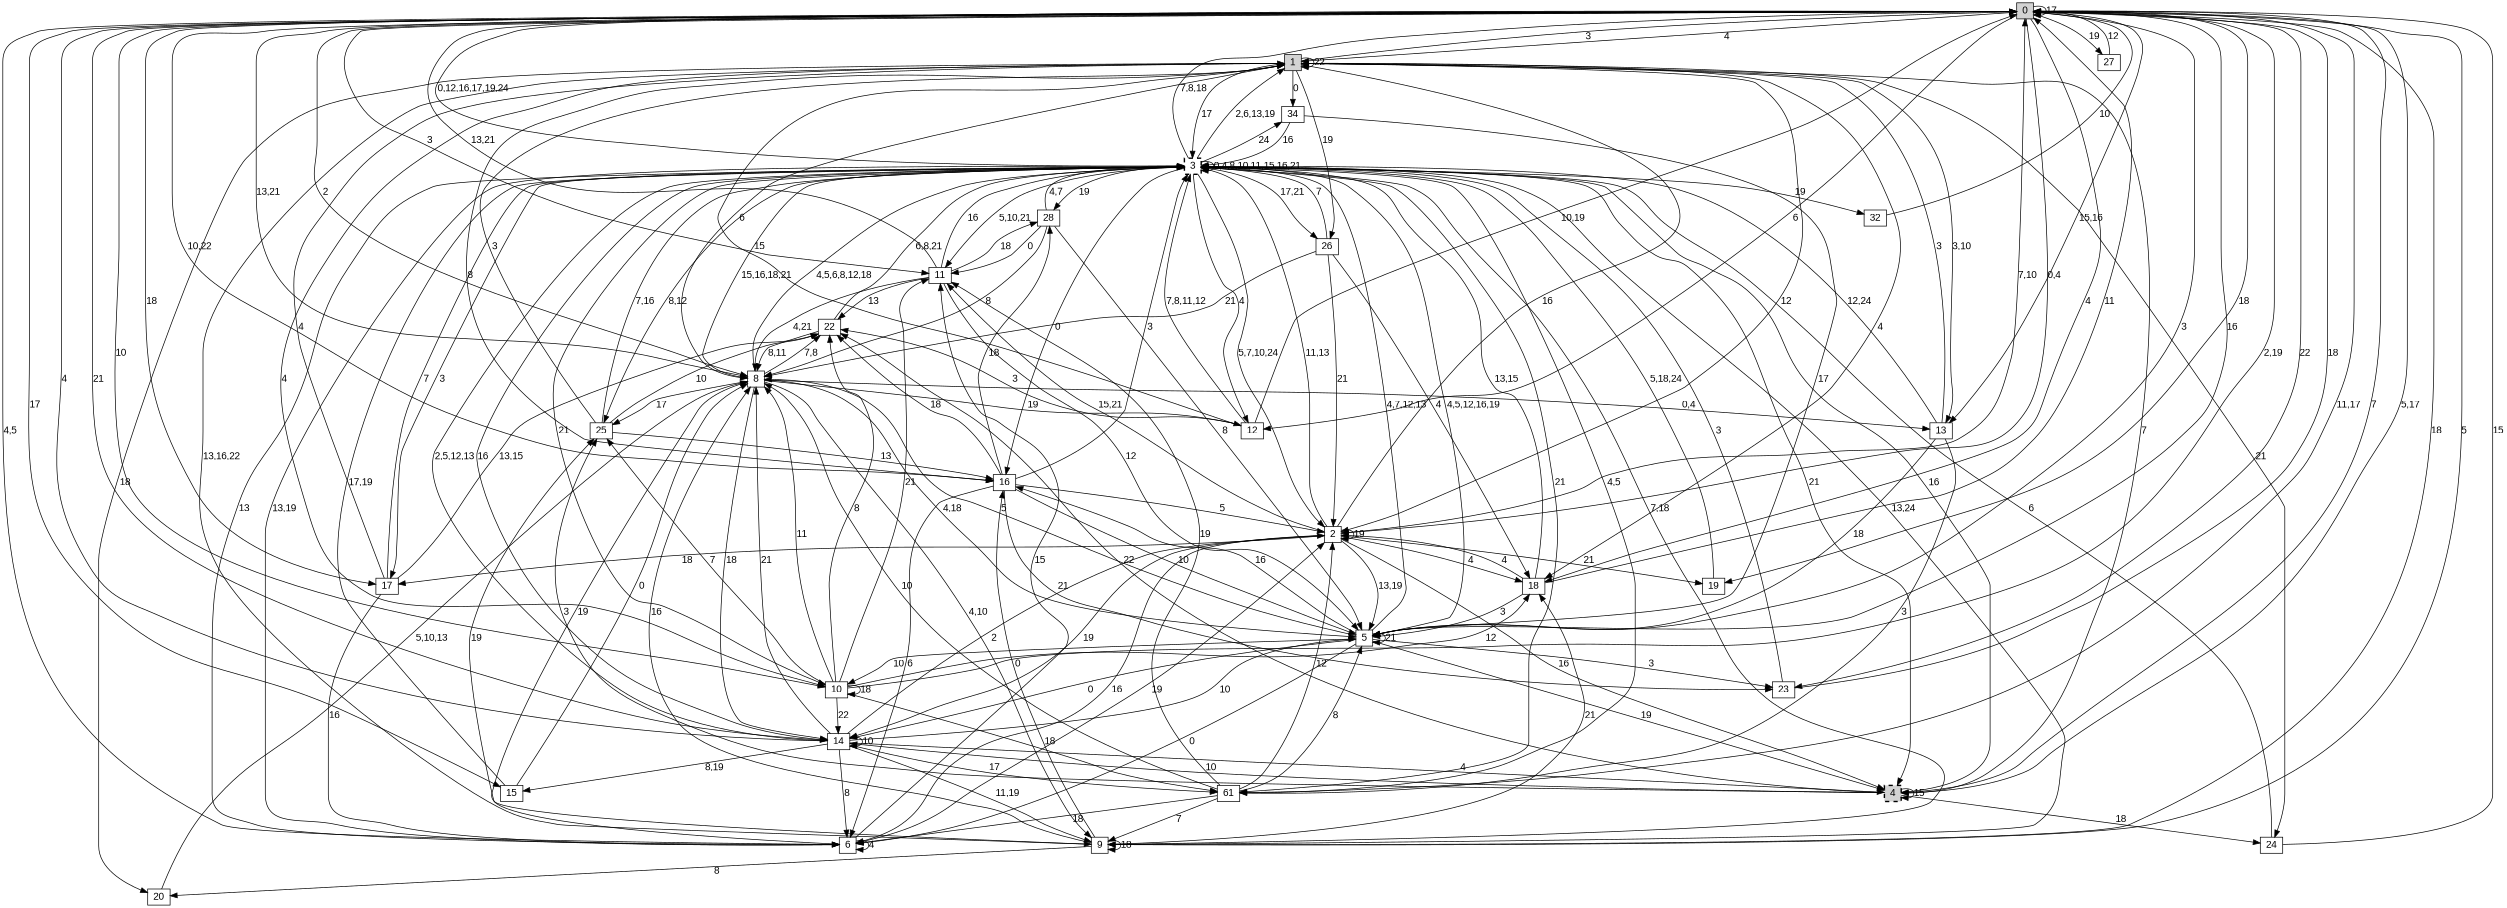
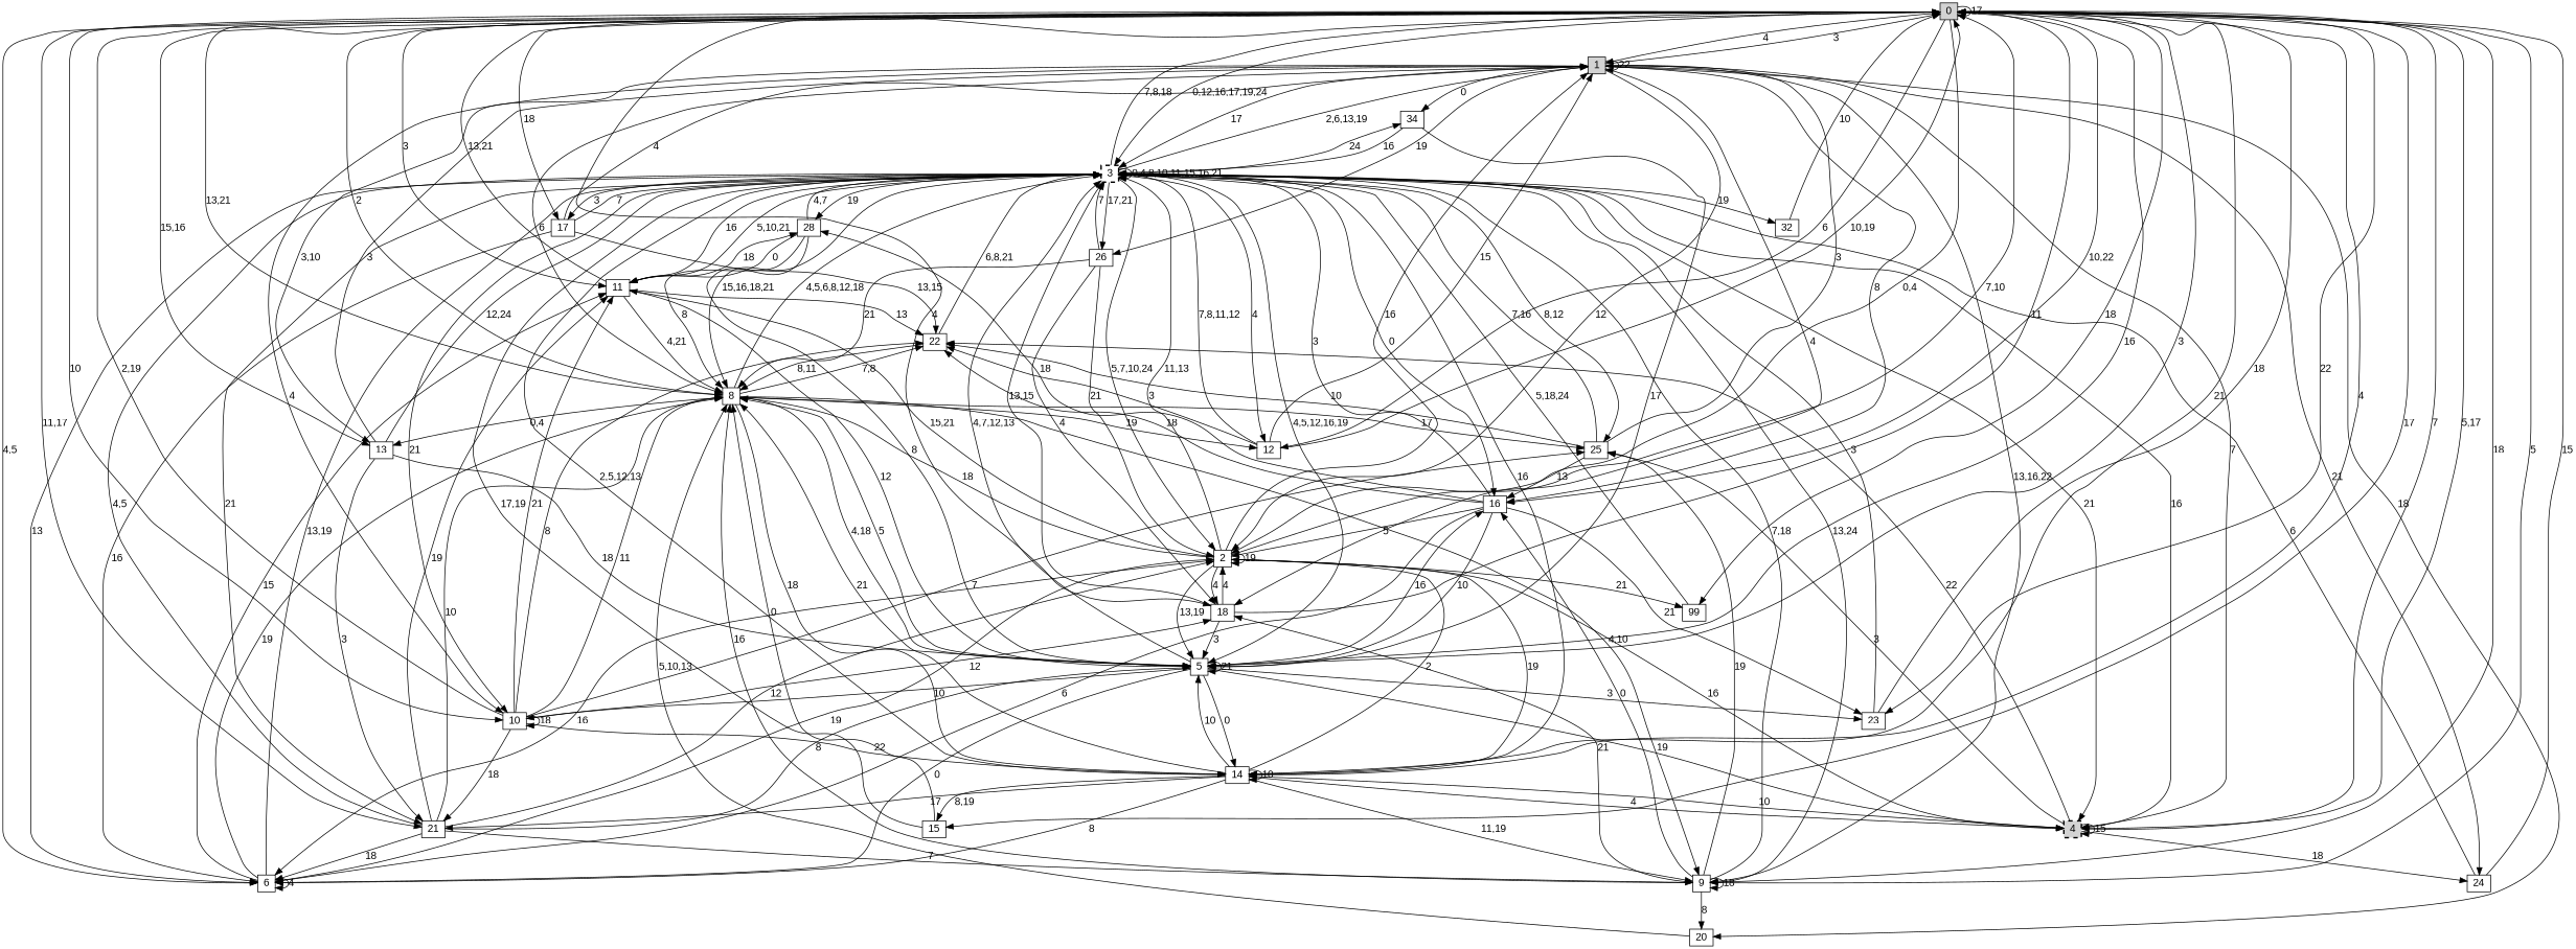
  digraph {
    rankdir=TB
    node [fontname=Arial shape=box]
    edge [fontname=Arial]
    n1 [height=0.1 label=0 style=filled width=0.1]
    n2 [height=0.1 label=1 style=filled width=0.1]
    n3 [height=0.1 label=2 width=0.1]
    n4 [height=0.1 label=3 style="bold,dashed" width=0.1]
    n5 [height=0.1 label=4 style="filled,bold,dashed" width=0.1]
    n6 [height=0.1 label=5 width=0.1]
    n7 [height=0.1 label=6 width=0.1]
    n8 [height=0.1 label=8 width=0.1]
    n9 [height=0.1 label=9 width=0.1]
    n10 [height=0.1 label=10 width=0.1]
    n11 [height=0.1 label=11 width=0.1]
    n12 [height=0.1 label=12 width=0.1]
    n13 [height=0.1 label=13 width=0.1]
    n14 [height=0.1 label=14 width=0.1]
    n15 [height=0.1 label=15 width=0.1]
    n16 [height=0.1 label=16 width=0.1]
    n17 [height=0.1 label=17 width=0.1]
    n18 [height=0.1 label=18 width=0.1]
-   n19 [height=0.1 label=19 width=0.1]
-   n20 [height=0.1 label=61 width=0.1]
+   n19 [height=0.1 label=99 width=0.1]
+   n20 [height=0.1 label=21 width=0.1]
    n21 [height=0.1 label=23 width=0.1]
-   n22 [height=0.1 label=27 width=0.1]
    n23 [height=0.1 label=20 width=0.1]
    n24 [height=0.1 label=24 width=0.1]
    n25 [height=0.1 label=26 width=0.1]
    n26 [height=0.1 label=34 width=0.1]
    n27 [height=0.1 label=25 width=0.1]
    n28 [height=0.1 label=28 width=0.1]
    n29 [height=0.1 label=32 width=0.1]
    n30 [height=0.1 label=22 width=0.1]
    n1 -> n1 [label=17]
    n1 -> n2 [label=4]
    n1 -> n3 [label="0,4"]
    n1 -> n4 [label="0,12,16,17,19,24"]
    n1 -> n5 [label=7]
    n1 -> n6 [label=16]
    n1 -> n7 [label="4,5"]
    n1 -> n8 [label=2]
    n1 -> n9 [label=18]
    n1 -> n10 [label=10]
    n1 -> n11 [label=3]
    n1 -> n12 [label=6]
    n1 -> n13 [label="15,16"]
    n1 -> n14 [label=21]
    n1 -> n15 [label=17]
    n1 -> n16 [label="10,22"]
    n1 -> n17 [label=18]
    n1 -> n18 [label=4]
    n1 -> n19 [label=18]
    n1 -> n20 [label="11,17"]
    n1 -> n21 [label=22]
-   n1 -> n22 [label=19]
    n2 -> n1 [label=3]
    n2 -> n2 [label=22]
    n2 -> n3 [label=12]
    n2 -> n4 [label=17]
    n2 -> n5 [label=7]
    n2 -> n8 [label=6]
    n2 -> n9 [label="13,16,22"]
    n2 -> n10 [label=4]
    n2 -> n13 [label="3,10"]
    n2 -> n16 [label=8]
    n2 -> n18 [label=4]
    n2 -> n23 [label=18]
    n2 -> n24 [label=21]
    n2 -> n25 [label=19]
    n2 -> n26 [label=0]
    n3 -> n1 [label="7,10"]
    n3 -> n2 [label=16]
    n3 -> n3 [label=19]
    n3 -> n4 [label="11,13"]
    n3 -> n5 [label=16]
    n3 -> n6 [label="13,19"]
    n3 -> n7 [label=16]
-   n3 -> n17 [label=18]
+   n3 -> n8 [label=18]
    n3 -> n11 [label="15,21"]
    n3 -> n14 [label=19]
    n3 -> n18 [label=4]
    n3 -> n19 [label=21]
    n4 -> n1 [label="7,8,18"]
    n4 -> n2 [label="2,6,13,19"]
    n4 -> n3 [label="5,7,10,24"]
    n4 -> n4 [label="0,4,8,10,11,15,16,21"]
    n4 -> n5 [label=21]
    n4 -> n6 [label="4,5,12,16,19"]
    n4 -> n7 [label=13]
    n4 -> n8 [label="15,16,18,21"]
    n4 -> n9 [label="13,24"]
    n4 -> n10 [label=21]
    n4 -> n11 [label="5,10,21"]
    n4 -> n12 [label=4]
    n4 -> n14 [label=16]
    n4 -> n16 [label=0]
    n4 -> n17 [label=3]
    n4 -> n20 [label=21]
    n4 -> n25 [label="17,21"]
    n4 -> n26 [label=24]
    n4 -> n27 [label="8,12"]
    n4 -> n28 [label=19]
    n4 -> n29 [label=19]
    n5 -> n1 [label="5,17"]
    n5 -> n4 [label=16]
    n5 -> n5 [label=15]
    n5 -> n14 [label=10]
    n5 -> n24 [label=18]
    n5 -> n27 [label=3]
    n5 -> n30 [label=22]
    n6 -> n1 [label=3]
    n6 -> n4 [label="4,7,12,13"]
    n6 -> n5 [label=19]
    n6 -> n6 [label=21]
    n6 -> n7 [label=0]
    n6 -> n8 [label=5]
    n6 -> n10 [label=10]
    n6 -> n14 [label=0]
    n6 -> n16 [label=16]
    n6 -> n21 [label=3]
    n7 -> n3 [label=19]
    n7 -> n4 [label="13,19"]
    n7 -> n7 [label=4]
    n7 -> n8 [label=19]
    n7 -> n11 [label=15]
    n8 -> n1 [label="13,21"]
    n8 -> n4 [label="4,5,6,8,12,18"]
    n8 -> n6 [label="4,18"]
    n8 -> n9 [label="4,10"]
    n8 -> n12 [label=19]
    n8 -> n13 [label="0,4"]
    n8 -> n14 [label=18]
    n8 -> n27 [label=17]
    n8 -> n30 [label="7,8"]
    n9 -> n1 [label=5]
    n9 -> n4 [label="7,18"]
    n9 -> n8 [label=16]
    n9 -> n9 [label=18]
    n9 -> n16 [label=0]
    n9 -> n18 [label=21]
    n9 -> n23 [label=8]
    n9 -> n27 [label=19]
    n10 -> n1 [label="2,19"]
    n10 -> n8 [label=11]
    n10 -> n10 [label=18]
    n10 -> n11 [label=21]
    n10 -> n14 [label=22]
    n10 -> n18 [label=12]
    n10 -> n20 [label=18]
    n10 -> n27 [label=7]
    n10 -> n30 [label=8]
    n11 -> n1 [label="13,21"]
    n11 -> n4 [label=16]
    n11 -> n6 [label=12]
    n11 -> n8 [label="4,21"]
    n11 -> n28 [label=18]
    n11 -> n30 [label=13]
    n12 -> n1 [label="10,19"]
    n12 -> n2 [label=15]
    n12 -> n4 [label="7,8,11,12"]
    n12 -> n30 [label=3]
    n13 -> n2 [label=3]
    n13 -> n4 [label="12,24"]
    n13 -> n6 [label=18]
    n13 -> n20 [label=3]
    n14 -> n1 [label=4]
    n14 -> n3 [label=2]
    n14 -> n4 [label="2,5,12,13"]
    n14 -> n5 [label=4]
    n14 -> n6 [label=10]
    n14 -> n7 [label=8]
    n14 -> n8 [label=21]
    n14 -> n9 [label="11,19"]
    n14 -> n14 [label=10]
    n14 -> n15 [label="8,19"]
    n14 -> n20 [label=17]
    n15 -> n4 [label="17,19"]
    n15 -> n8 [label=0]
    n16 -> n3 [label=5]
    n16 -> n4 [label=3]
    n16 -> n6 [label=10]
    n16 -> n7 [label=6]
    n16 -> n21 [label=21]
    n16 -> n28 [label=18]
    n16 -> n30 [label=18]
    n17 -> n2 [label=4]
    n17 -> n4 [label=7]
    n17 -> n7 [label=16]
    n17 -> n30 [label="13,15"]
    n18 -> n1 [label=11]
    n18 -> n3 [label=4]
    n18 -> n4 [label="13,15"]
    n18 -> n6 [label=3]
    n19 -> n4 [label="5,18,24"]
    n20 -> n3 [label=12]
    n20 -> n4 [label="4,5"]
    n20 -> n6 [label=8]
    n20 -> n7 [label=18]
    n20 -> n8 [label=10]
    n20 -> n9 [label=7]
    n20 -> n11 [label=19]
    n21 -> n1 [label=18]
    n21 -> n4 [label=3]
-   n22 -> n1 [label=12]
    n23 -> n8 [label="5,10,13"]
    n24 -> n1 [label=15]
    n24 -> n4 [label=6]
    n25 -> n3 [label=21]
    n25 -> n4 [label=7]
    n25 -> n8 [label=21]
    n25 -> n18 [label=4]
    n26 -> n4 [label=16]
    n26 -> n6 [label=17]
    n27 -> n2 [label=3]
    n27 -> n4 [label="7,16"]
    n27 -> n16 [label=13]
    n27 -> n30 [label=10]
    n28 -> n4 [label="4,7"]
    n28 -> n6 [label=8]
    n28 -> n8 [label=8]
    n28 -> n11 [label=0]
    n29 -> n1 [label=10]
    n30 -> n4 [label="6,8,21"]
    n30 -> n8 [label="8,11"]
  }
